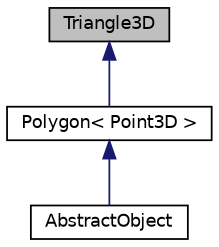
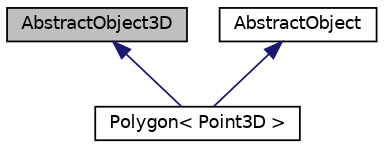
  digraph {
    node [color=black fillcolor=white fontname=Helvetica fontsize=10 shape=record style=filled]
    edge [color=midnightblue dir=back fontname=Helvetica fontsize=10 labelfontname=Helvetica labelfontsize=10 style=solid]
-   n1 [fillcolor=grey75 fontcolor=black height=0.2 label=Triangle3D width=0.4]
+   n1 [fillcolor=grey75 fontcolor=black height=0.2 label=AbstractObject3D width=0.4]
    n2 [height=0.2 label="Polygon\< Point3D \>" width=0.4]
    n3 [height=0.2 label=AbstractObject width=0.4]
    n1 -> n2
-   n2 -> n3
+   n3 -> n2
  }
